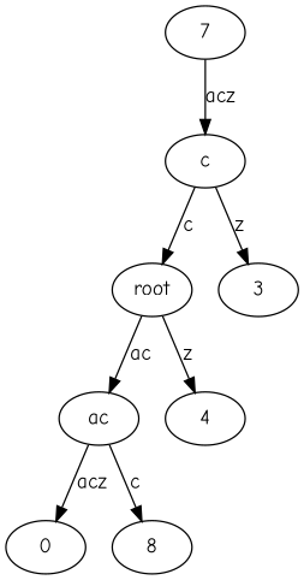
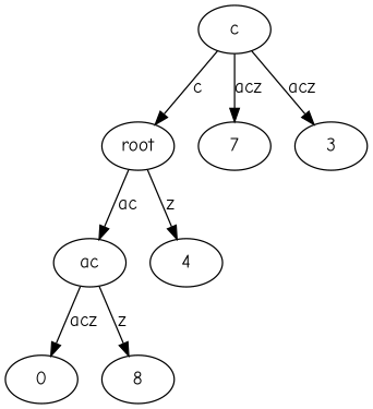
  digraph {
    fontname="Comic Neue"
    node [fontname="Comic Neue"]
    edge [fontname="Comic Neue"]
    root
    ac
    4
    0
    n5 [label=8]
    c
    n7 [label=7]
    3
    root -> ac [label=ac]
    root -> 4 [label=z]
    ac -> 0 [label=acz]
-   ac -> n5 [label=c]
+   ac -> n5 [label=z]
    c -> root [label=c]
-   n7 -> c [label=acz]
-   c -> 3 [label=z]
+   c -> n7 [label=acz]
+   c -> 3 [label=acz]
  }
